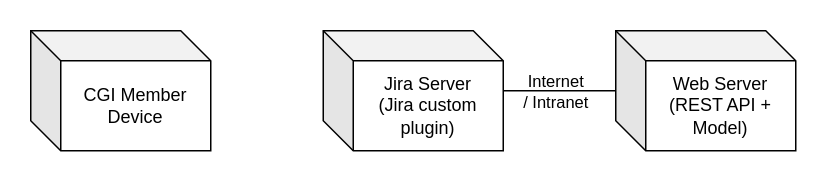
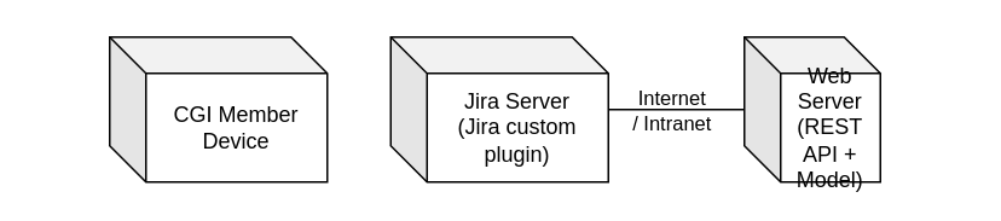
  <mxCell id="0" />
  <mxCell id="1" parent="0" />
- <mxCell id="2" value="CGI Member Device" style="shape=cube;whiteSpace=wrap;html=1;boundedLbl=1;backgroundOutline=1;darkOpacity=0.05;darkOpacity2=0.1;" parent="1" vertex="1"><mxGeometry x="20" y="20" width="120" height="80" as="geometry" /></mxCell>
+ <mxCell id="2" value="CGI Member Device" style="shape=cube;whiteSpace=wrap;html=1;boundedLbl=1;backgroundOutline=1;darkOpacity=0.05;darkOpacity2=0.1;" parent="1" vertex="1"><mxGeometry x="60" y="20" width="120" height="80" as="geometry" /></mxCell>
  <mxCell id="3" value="" style="edgeStyle=orthogonalEdgeStyle;rounded=0;orthogonalLoop=1;jettySize=auto;html=1;endArrow=none;endFill=0;" parent="1" source="5" target="6" edge="1"><mxGeometry relative="1" as="geometry" /></mxCell>
  <mxCell id="4" value="Internet&lt;br&gt;/ Intranet" style="edgeLabel;html=1;align=center;verticalAlign=middle;resizable=0;points=[];labelBackgroundColor=none;" parent="3" vertex="1" connectable="0"><mxGeometry x="-0.215" relative="1" as="geometry"><mxPoint x="5.48" as="offset" /></mxGeometry></mxCell>
  <mxCell id="5" value="Jira Server&lt;br&gt;(Jira custom plugin)" style="shape=cube;whiteSpace=wrap;html=1;boundedLbl=1;backgroundOutline=1;darkOpacity=0.05;darkOpacity2=0.1;" parent="1" vertex="1"><mxGeometry x="215" y="20" width="120" height="80" as="geometry" /></mxCell>
- <mxCell id="6" value="Web Server&lt;br&gt;(REST API + Model)" style="shape=cube;whiteSpace=wrap;html=1;boundedLbl=1;backgroundOutline=1;darkOpacity=0.05;darkOpacity2=0.1;" parent="1" vertex="1"><mxGeometry x="410" y="20" width="120" height="80" as="geometry" /></mxCell>
+ <mxCell id="6" value="Web Server&lt;br&gt;(REST API + Model)" style="shape=cube;whiteSpace=wrap;html=1;boundedLbl=1;backgroundOutline=1;darkOpacity=0.05;darkOpacity2=0.1;" parent="1" vertex="1"><mxGeometry x="410" y="20" width="75" height="80" as="geometry" /></mxCell>
